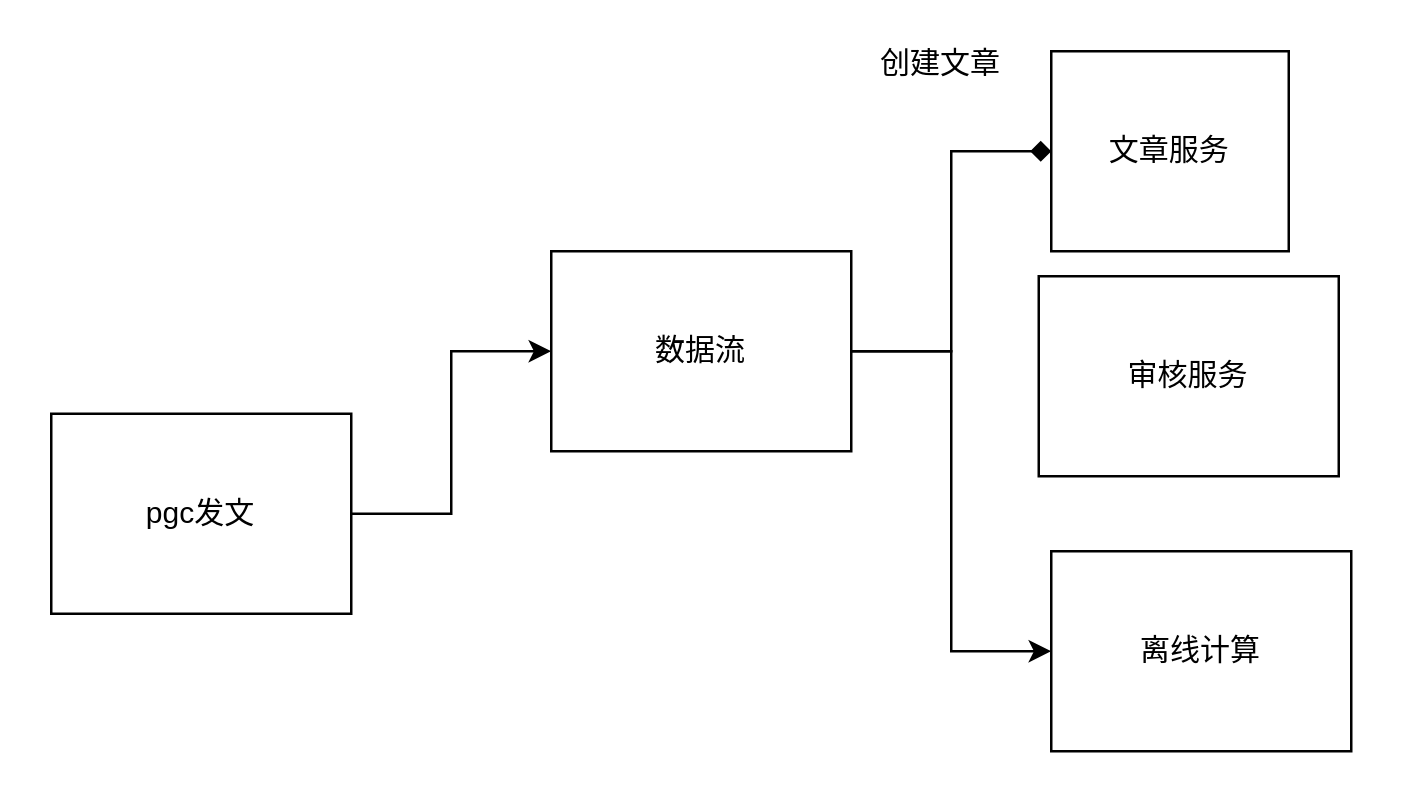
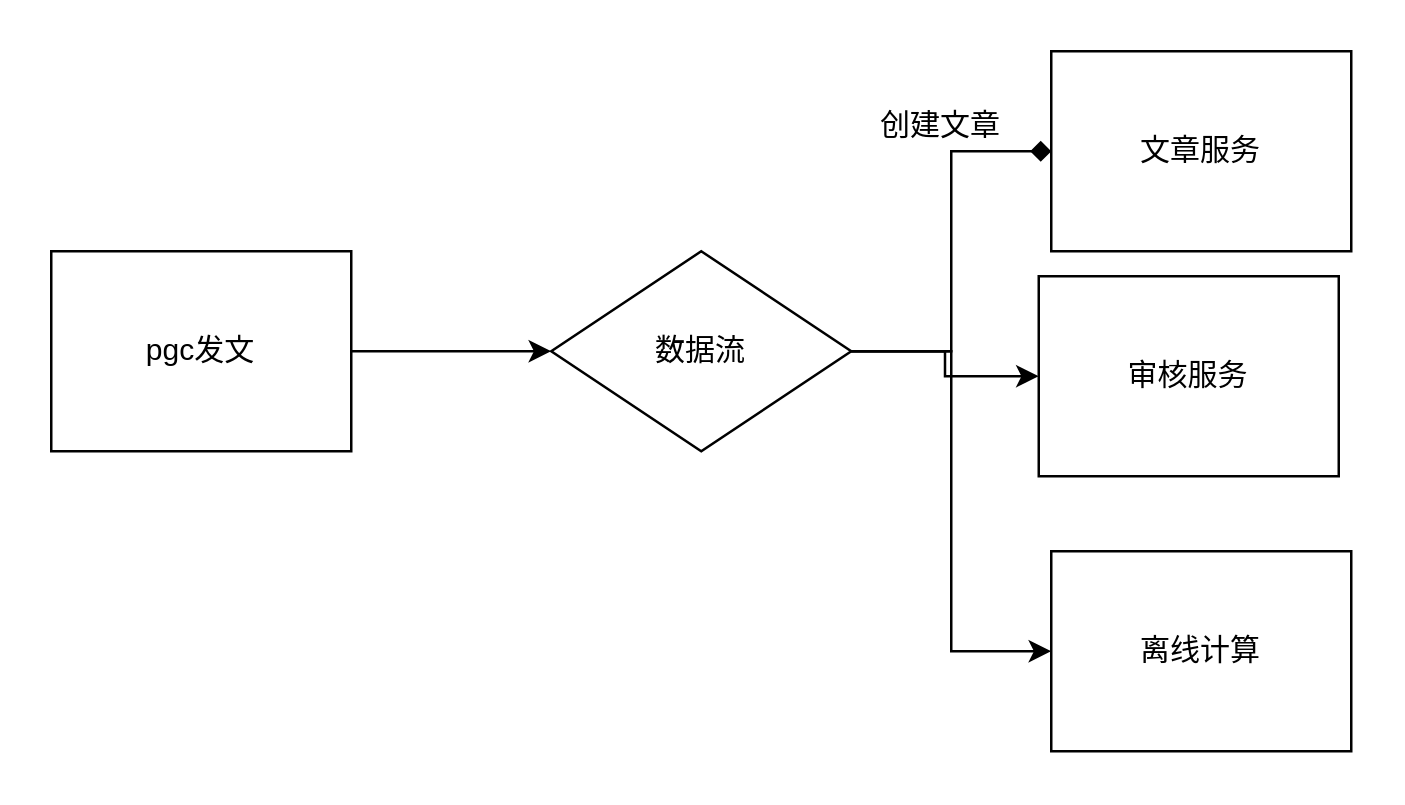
  <mxCell id="0" />
  <mxCell id="1" parent="0" />
  <mxCell id="2" style="edgeStyle=orthogonalEdgeStyle;rounded=0;orthogonalLoop=1;jettySize=auto;html=1;entryX=0;entryY=0.5;entryDx=0;entryDy=0;" edge="1" parent="1" source="3" target="7"><mxGeometry relative="1" as="geometry" /></mxCell>
- <mxCell id="3" value="pgc发文" style="rounded=0;whiteSpace=wrap;html=1;" vertex="1" parent="1"><mxGeometry x="20" y="165" width="120" height="80" as="geometry" /></mxCell>
+ <mxCell id="3" value="pgc发文" style="rounded=0;whiteSpace=wrap;html=1;" vertex="1" parent="1"><mxGeometry x="20" y="100" width="120" height="80" as="geometry" /></mxCell>
  <mxCell id="4" style="edgeStyle=orthogonalEdgeStyle;rounded=0;orthogonalLoop=1;jettySize=auto;html=1;entryX=0;entryY=0.5;entryDx=0;entryDy=0;endArrow=diamond;" edge="1" parent="1" source="7" target="8"><mxGeometry relative="1" as="geometry" /></mxCell>
+ <mxCell id="5" style="edgeStyle=orthogonalEdgeStyle;rounded=0;orthogonalLoop=1;jettySize=auto;html=1;entryX=0;entryY=0.5;entryDx=0;entryDy=0;" edge="1" parent="1" source="7" target="10"><mxGeometry relative="1" as="geometry" /></mxCell>
  <mxCell id="6" style="edgeStyle=orthogonalEdgeStyle;rounded=0;orthogonalLoop=1;jettySize=auto;html=1;entryX=0;entryY=0.5;entryDx=0;entryDy=0;" edge="1" parent="1" source="7" target="11"><mxGeometry relative="1" as="geometry" /></mxCell>
- <mxCell id="7" value="数据流&lt;br&gt;" style="rounded=0;whiteSpace=wrap;html=1;" vertex="1" parent="1"><mxGeometry x="220" y="100" width="120" height="80" as="geometry" /></mxCell>
- <mxCell id="8" value="文章服务" style="rounded=0;whiteSpace=wrap;html=1;" vertex="1" parent="1"><mxGeometry x="420" y="20" width="95" height="80" as="geometry" /></mxCell>
- <mxCell id="9" value="创建文章" style="text;html=1;resizable=0;points=[];autosize=1;align=left;verticalAlign=top;spacingTop=-4;" vertex="1" parent="1"><mxGeometry x="350" y="15" width="60" height="20" as="geometry" /></mxCell>
+ <mxCell id="7" value="数据流&lt;br&gt;" style="rhombus;whiteSpace=wrap;html=1;" vertex="1" parent="1"><mxGeometry x="220" y="100" width="120" height="80" as="geometry" /></mxCell>
+ <mxCell id="8" value="文章服务" style="rounded=0;whiteSpace=wrap;html=1;" vertex="1" parent="1"><mxGeometry x="420" y="20" width="120" height="80" as="geometry" /></mxCell>
+ <mxCell id="9" value="创建文章" style="text;html=1;resizable=0;points=[];autosize=1;align=left;verticalAlign=top;spacingTop=-4;" vertex="1" parent="1"><mxGeometry x="350" y="40" width="60" height="20" as="geometry" /></mxCell>
  <mxCell id="10" value="审核服务" style="rounded=0;whiteSpace=wrap;html=1;" vertex="1" parent="1"><mxGeometry x="415" y="110" width="120" height="80" as="geometry" /></mxCell>
  <mxCell id="11" value="离线计算" style="rounded=0;whiteSpace=wrap;html=1;" vertex="1" parent="1"><mxGeometry x="420" y="220" width="120" height="80" as="geometry" /></mxCell>
